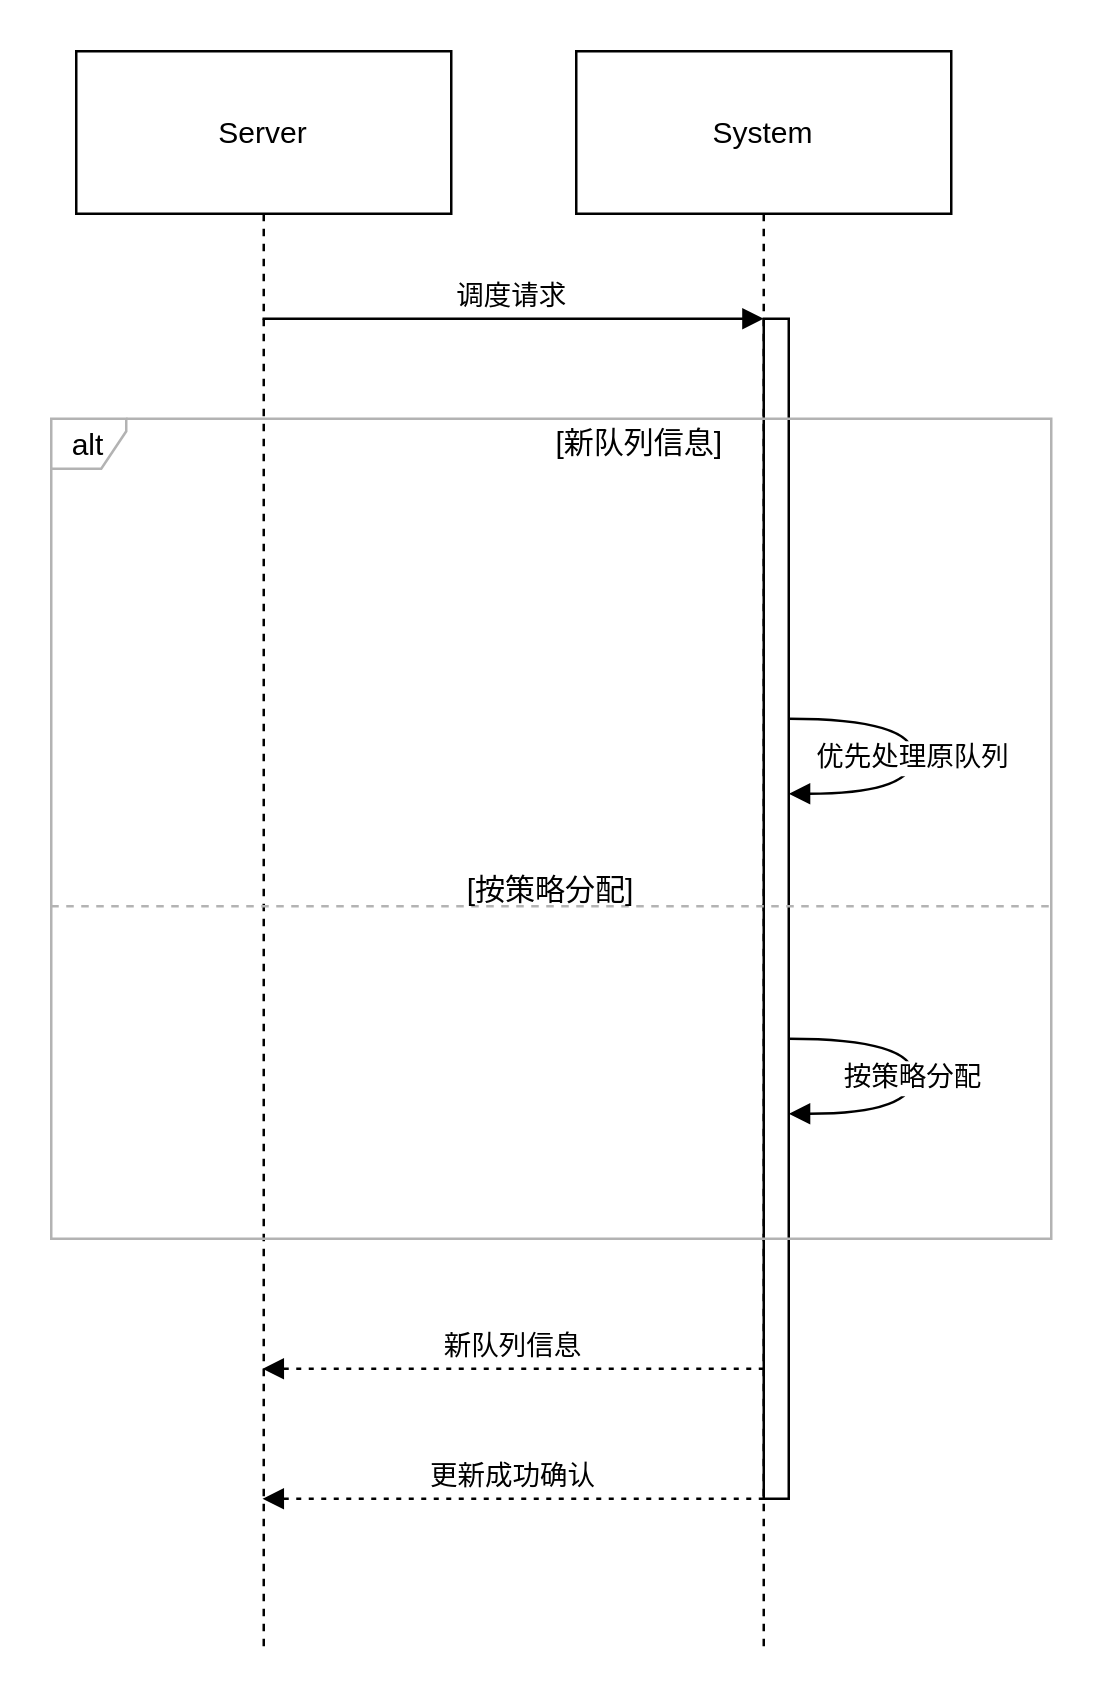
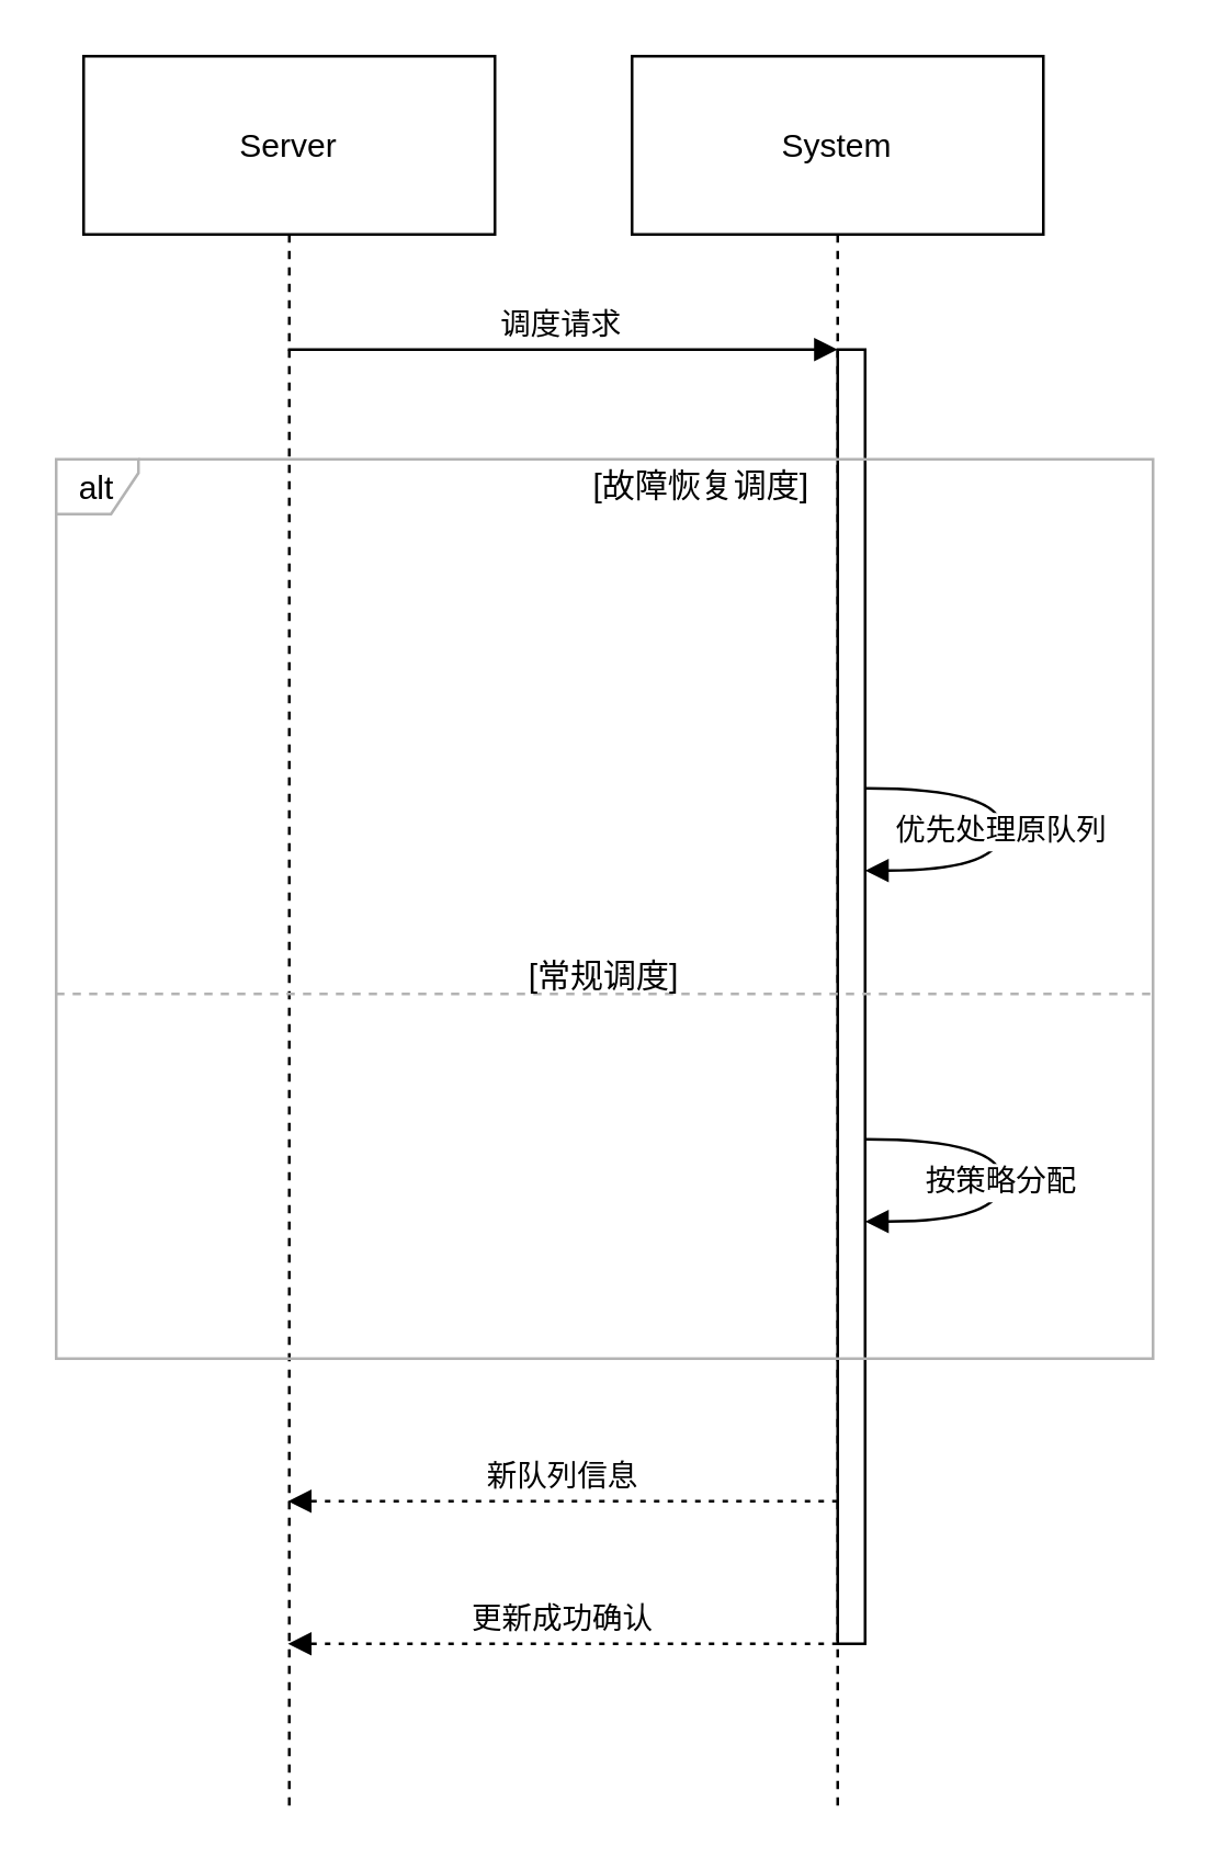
  <mxCell id="0" />
  <mxCell id="1" parent="0" />
  <mxCell id="2" value="Server" style="shape=umlLifeline;perimeter=lifelinePerimeter;whiteSpace=wrap;container=1;dropTarget=0;collapsible=0;recursiveResize=0;outlineConnect=0;portConstraint=eastwest;newEdgeStyle={&quot;edgeStyle&quot;:&quot;elbowEdgeStyle&quot;,&quot;elbow&quot;:&quot;vertical&quot;,&quot;curved&quot;:0,&quot;rounded&quot;:0};size=65;" vertex="1" parent="1"><mxGeometry x="30" y="20" width="150" height="640" as="geometry" /></mxCell>
  <mxCell id="3" value="System" style="shape=umlLifeline;perimeter=lifelinePerimeter;whiteSpace=wrap;container=1;dropTarget=0;collapsible=0;recursiveResize=0;outlineConnect=0;portConstraint=eastwest;newEdgeStyle={&quot;edgeStyle&quot;:&quot;elbowEdgeStyle&quot;,&quot;elbow&quot;:&quot;vertical&quot;,&quot;curved&quot;:0,&quot;rounded&quot;:0};size=65;" vertex="1" parent="1"><mxGeometry x="230" y="20" width="150" height="640" as="geometry" /></mxCell>
  <mxCell id="4" value="" style="points=[];perimeter=orthogonalPerimeter;outlineConnect=0;targetShapes=umlLifeline;portConstraint=eastwest;newEdgeStyle={&quot;edgeStyle&quot;:&quot;elbowEdgeStyle&quot;,&quot;elbow&quot;:&quot;vertical&quot;,&quot;curved&quot;:0,&quot;rounded&quot;:0}" vertex="1" parent="3"><mxGeometry x="75" y="107" width="10" height="472" as="geometry" /></mxCell>
  <mxCell id="5" value="alt" style="shape=umlFrame;pointerEvents=0;dropTarget=0;strokeColor=#B3B3B3;height=20;width=30" vertex="1" parent="1"><mxGeometry x="20" y="167" width="400" height="328" as="geometry" /></mxCell>
- <mxCell id="6" value="[新队列信息]" style="text;strokeColor=none;fillColor=none;align=center;verticalAlign=middle;whiteSpace=wrap;" vertex="1" parent="5"><mxGeometry x="70.588" width="329.412" height="20" as="geometry" /></mxCell>
- <mxCell id="7" value="[按策略分配]" style="shape=line;dashed=1;whiteSpace=wrap;verticalAlign=top;labelPosition=center;verticalLabelPosition=middle;align=center;strokeColor=#B3B3B3;" vertex="1" parent="5"><mxGeometry y="175" width="400" height="40" as="geometry" /></mxCell>
+ <mxCell id="6" value="[故障恢复调度]" style="text;strokeColor=none;fillColor=none;align=center;verticalAlign=middle;whiteSpace=wrap;" vertex="1" parent="5"><mxGeometry x="70.588" width="329.412" height="20" as="geometry" /></mxCell>
+ <mxCell id="7" value="[常规调度]" style="shape=line;dashed=1;whiteSpace=wrap;verticalAlign=top;labelPosition=center;verticalLabelPosition=middle;align=center;strokeColor=#B3B3B3;" vertex="1" parent="5"><mxGeometry y="175" width="400" height="40" as="geometry" /></mxCell>
  <mxCell id="8" value="调度请求" style="verticalAlign=bottom;edgeStyle=elbowEdgeStyle;elbow=vertical;curved=0;rounded=0;endArrow=block;" edge="1" parent="1" source="2" target="4"><mxGeometry relative="1" as="geometry"><Array as="points"><mxPoint x="212" y="127" /></Array></mxGeometry></mxCell>
  <mxCell id="9" value="优先处理原队列" style="curved=1;endArrow=block;rounded=0;" edge="1" parent="1" source="4" target="4"><mxGeometry relative="1" as="geometry"><Array as="points"><mxPoint x="365" y="287" /><mxPoint x="365" y="317" /></Array></mxGeometry></mxCell>
  <mxCell id="10" value="按策略分配" style="curved=1;endArrow=block;rounded=0;" edge="1" parent="1" source="4" target="4"><mxGeometry relative="1" as="geometry"><Array as="points"><mxPoint x="365" y="415" /><mxPoint x="365" y="445" /></Array></mxGeometry></mxCell>
  <mxCell id="11" value="新队列信息" style="verticalAlign=bottom;edgeStyle=elbowEdgeStyle;elbow=vertical;curved=0;rounded=0;dashed=1;dashPattern=2 3;endArrow=block;" edge="1" parent="1" source="4" target="2"><mxGeometry relative="1" as="geometry"><Array as="points"><mxPoint x="215" y="547" /></Array></mxGeometry></mxCell>
  <mxCell id="12" value="更新成功确认" style="verticalAlign=bottom;edgeStyle=elbowEdgeStyle;elbow=vertical;curved=0;rounded=0;dashed=1;dashPattern=2 3;endArrow=block;" edge="1" parent="1" source="4" target="2"><mxGeometry relative="1" as="geometry"><Array as="points"><mxPoint x="215" y="599" /></Array></mxGeometry></mxCell>
